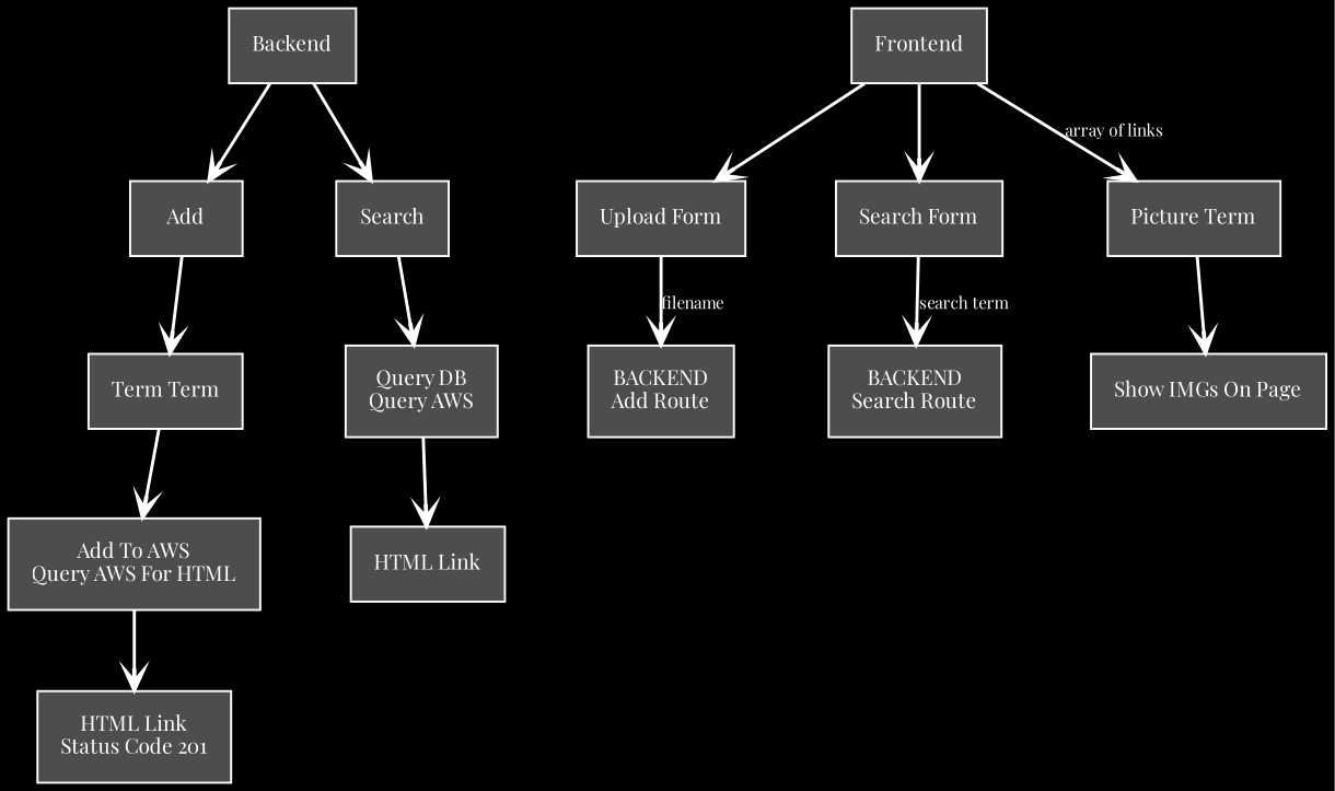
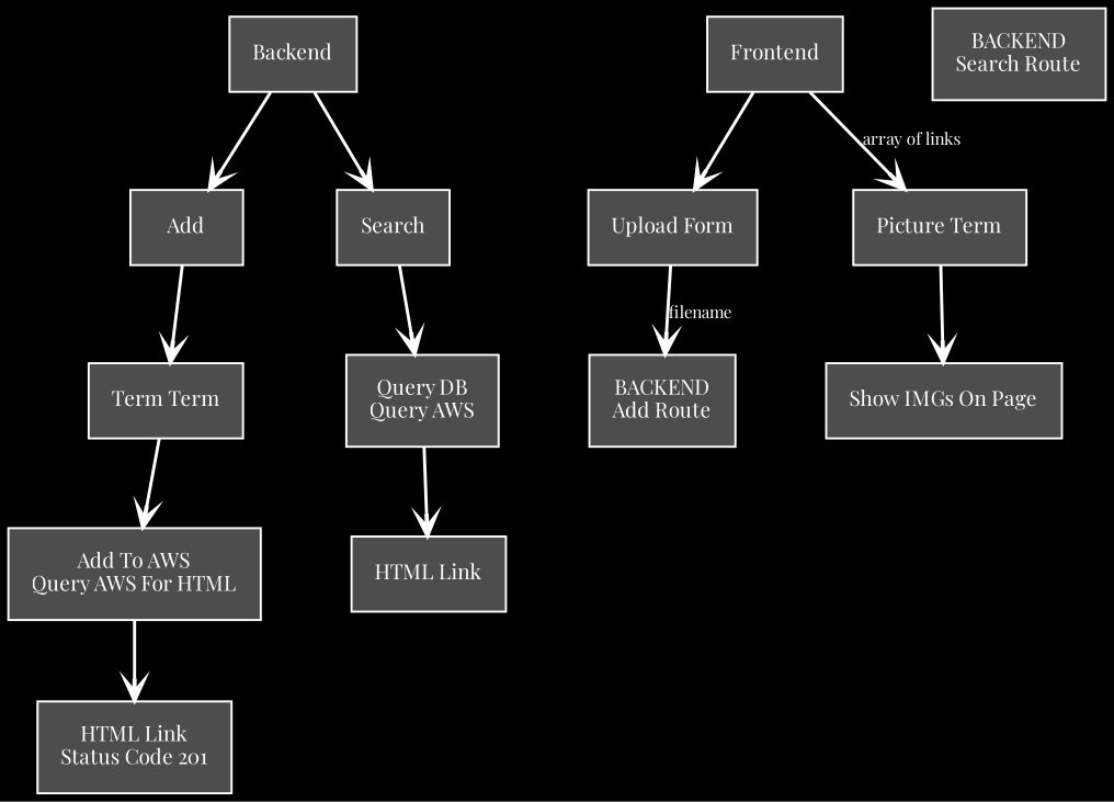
  digraph {
    bgcolor=black
    fontname="Playfair Display"
    fontsize="10pt"
    nodesep=0.6
    ranksep="0.4 equally"
    node [color=white fillcolor=gray30 fontcolor=white fontname="Playfair Display" fontsize="10pt" margin=0.15 shape=rectangle style=filled]
    edge [arrowhead=vee color=white fontcolor=white fontname="Playfair Display" fontsize="8pt" penwidth=1.5]
    Backend
    Add
    Search
    n4 [label="Term Term"]
    "Query DB\nQuery AWS"
    "Add To AWS\nQuery AWS For HTML"
    "HTML Link\nStatus Code 201"
    "HTML Link"
    Frontend
    "Upload Form"
-   "Search Form"
    n12 [label="Picture Term"]
    "BACKEND\nAdd Route"
    "BACKEND\nSearch Route"
    "Show IMGs On Page"
    Backend -> Add
    Backend -> Search
    Add -> n4
    Search -> "Query DB\nQuery AWS"
    n4 -> "Add To AWS\nQuery AWS For HTML"
    "Query DB\nQuery AWS" -> "HTML Link"
    "Add To AWS\nQuery AWS For HTML" -> "HTML Link\nStatus Code 201"
    Frontend -> "Upload Form"
-   Frontend -> "Search Form"
    Frontend -> n12 [label="array of links"]
    "Upload Form" -> "BACKEND\nAdd Route" [label=filename]
-   "Search Form" -> "BACKEND\nSearch Route" [label="search term"]
    n12 -> "Show IMGs On Page"
  }
